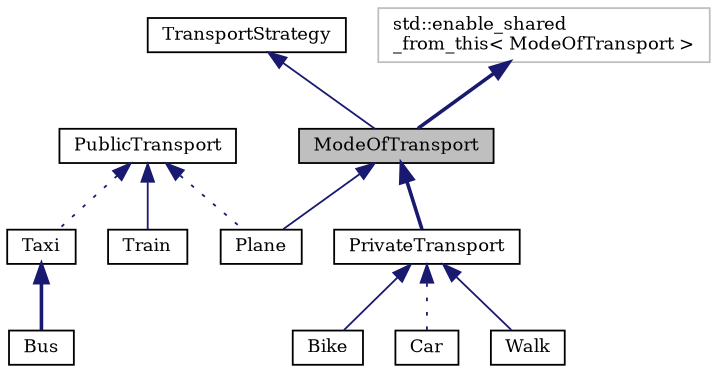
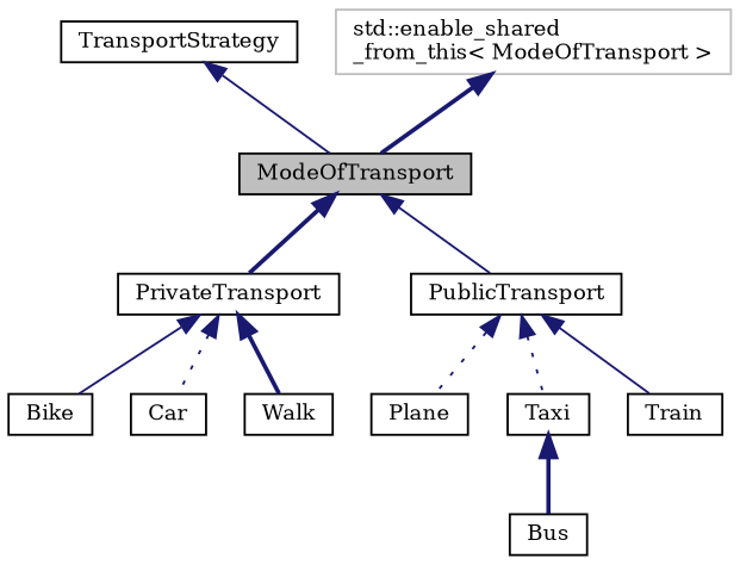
  digraph {
    fontname="DejaVu Serif"
    node [color=black fillcolor=white fontname="DejaVu Serif" fontsize=10 shape=record style=filled]
    edge [color=midnightblue dir=back fontname="DejaVu Serif" fontsize=10 labelfontname=Helvetica labelfontsize=10 style=solid]
    n1 [fillcolor=grey75 fontcolor=black height=0.2 label=ModeOfTransport width=0.4]
    n2 [height=0.2 label=PrivateTransport width=0.4]
    n3 [height=0.2 label=PublicTransport width=0.4]
    n4 [height=0.2 label=Bike width=0.4]
    n5 [height=0.2 label=Car width=0.4]
    n6 [height=0.2 label=Walk width=0.4]
    n7 [height=0.2 label=Plane width=0.4]
    n8 [height=0.2 label=Taxi width=0.4]
    n9 [height=0.2 label=Train width=0.4]
    n10 [height=0.2 label=TransportStrategy width=0.4]
    n11 [color=grey75 height=0.2 label="std::enable_shared\l_from_this\< ModeOfTransport \>" width=0.4]
    n12 [height=0.2 label=Bus width=0.4]
    n1 -> n2 [style=bold]
-   n1 -> n7
+   n1 -> n3
    n2 -> n4
    n2 -> n5 [style=dotted]
-   n2 -> n6
+   n2 -> n6 [style=bold]
    n3 -> n7 [style=dotted]
    n3 -> n8 [style=dotted]
    n3 -> n9
    n8 -> n12 [style=bold]
    n10 -> n1
    n11 -> n1 [style=bold]
  }
